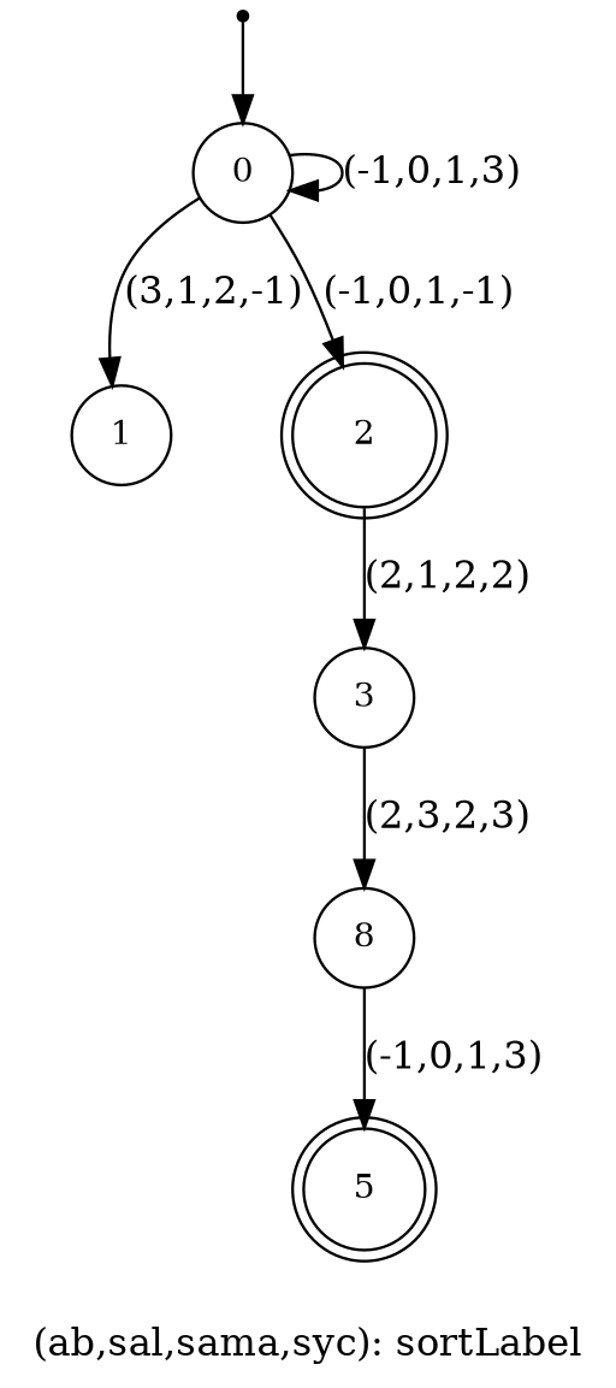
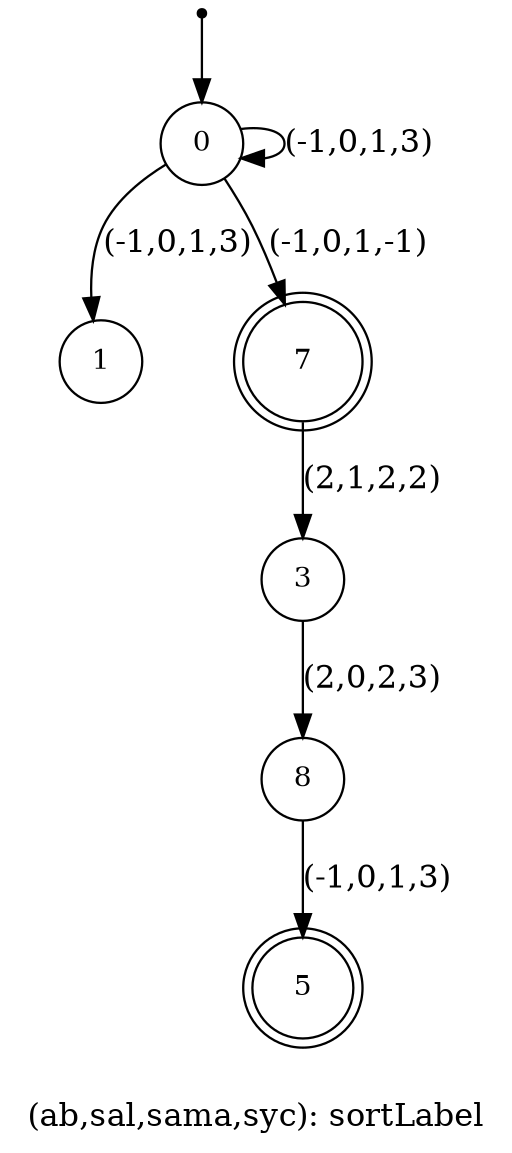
  digraph {
    label="(ab,sal,sama,syc): sortLabel"
    rankdir=TB
    node [fontsize=12 shape=circle]
    n1 [label=0]
    n2 [label=1]
-   n3 [label=2 shape=doublecircle]
+   n3 [label=7 shape=doublecircle]
    n4 [label=3]
    n5 [label=8]
    n6 [label=5 shape=doublecircle]
    n7 [label=5 shape=point]
    n1 -> n1 [label="(-1,0,1,3)"]
-   n1 -> n2 [label="(3,1,2,-1)"]
+   n1 -> n2 [label="(-1,0,1,3)"]
    n1 -> n3 [label="(-1,0,1,-1)"]
    n3 -> n4 [label="(2,1,2,2)"]
-   n4 -> n5 [label="(2,3,2,3)"]
+   n4 -> n5 [label="(2,0,2,3)"]
    n5 -> n6 [label="(-1,0,1,3)"]
    n7 -> n1
  }
